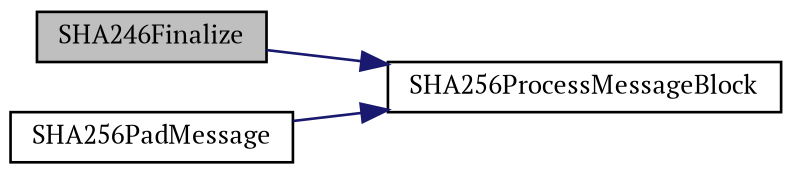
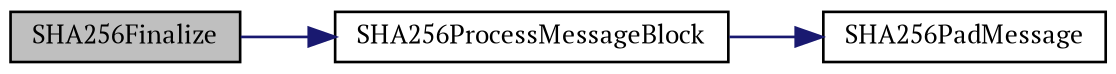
  digraph {
    fontname="PT Serif"
    rankdir=LR
    node [color=black fillcolor=white fontname="PT Serif" fontsize=10 shape=record style=filled]
    edge [color=midnightblue fontname="PT Serif" fontsize=10 labelfontname=Helvetica labelfontsize=10 style=solid]
-   n1 [fillcolor=grey75 fontcolor=black height=0.2 label=SHA246Finalize width=0.4]
+   n1 [fillcolor=grey75 fontcolor=black height=0.2 label=SHA256Finalize width=0.4]
    n2 [height=0.2 label=SHA256ProcessMessageBlock width=0.4]
    n3 [height=0.2 label=SHA256PadMessage width=0.4]
    n1 -> n2
-   n3 -> n2
+   n2 -> n3
  }
